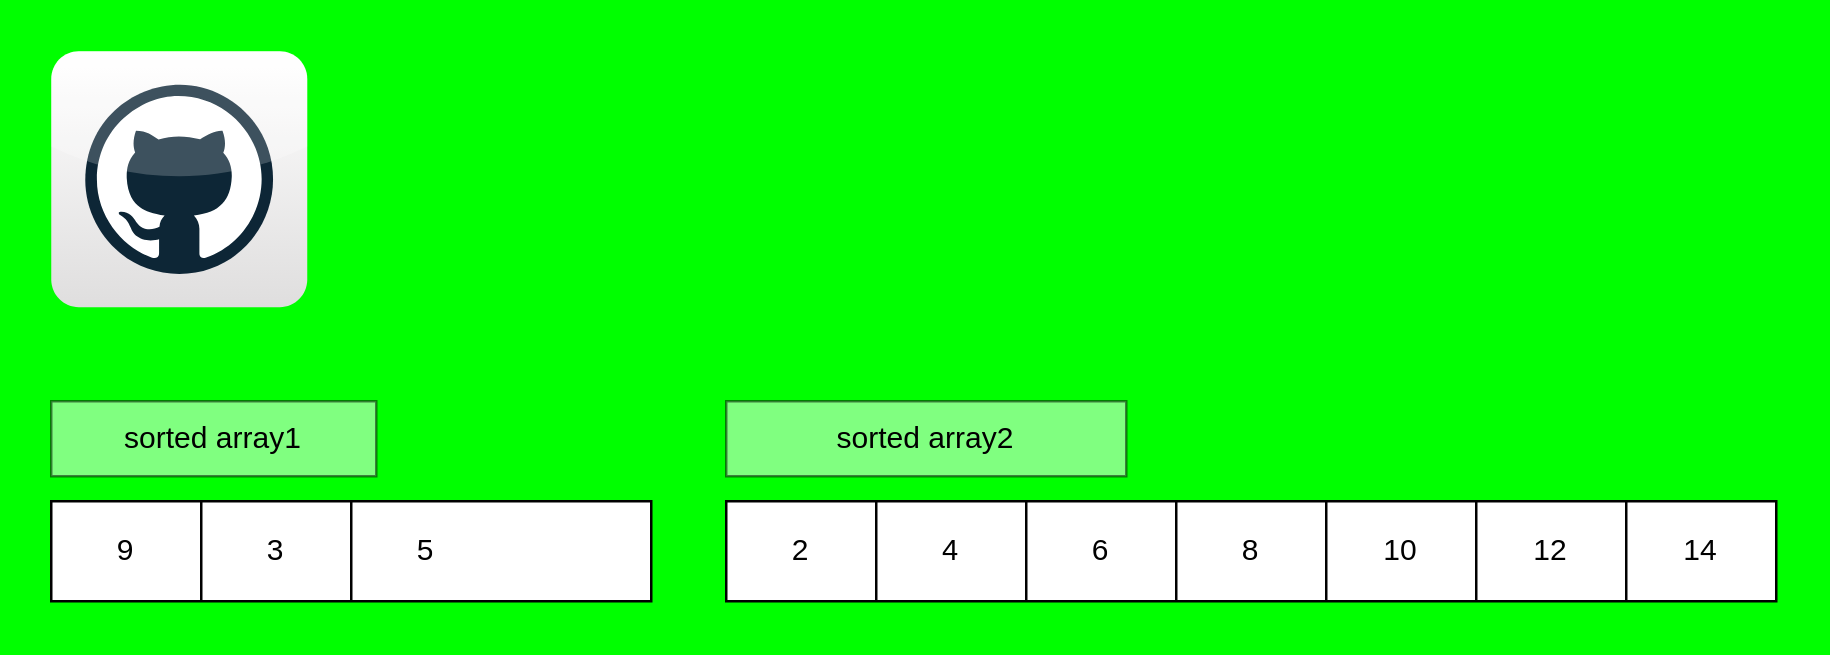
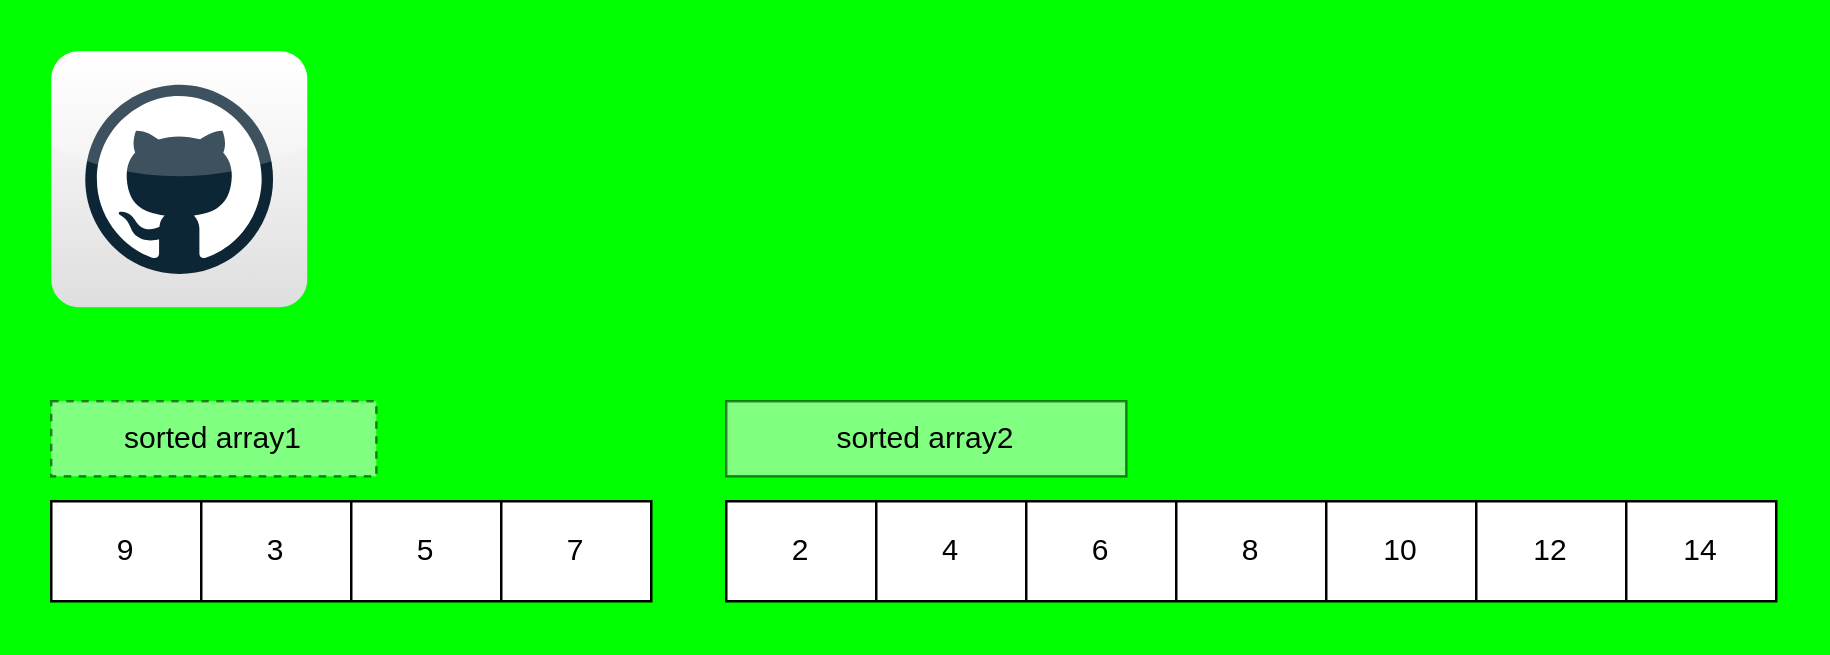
  <mxCell id="0" />
  <mxCell id="1" parent="0" />
  <mxCell id="2" value="" style="dashed=0;outlineConnect=0;html=1;align=center;labelPosition=center;verticalLabelPosition=bottom;verticalAlign=top;shape=mxgraph.webicons.github;gradientColor=#DFDEDE" parent="1" vertex="1"><mxGeometry x="20" y="20" width="102.4" height="102.4" as="geometry" /></mxCell>
  <mxCell id="3" value="" style="shape=table;startSize=0;container=1;collapsible=0;childLayout=tableLayout;" parent="1" vertex="1"><mxGeometry x="20" y="200" width="240" height="40" as="geometry" /></mxCell>
  <mxCell id="4" value="" style="shape=partialRectangle;collapsible=0;dropTarget=0;pointerEvents=0;fillColor=none;top=0;left=0;bottom=0;right=0;points=[[0,0.5],[1,0.5]];portConstraint=eastwest;" parent="3" vertex="1"><mxGeometry width="240" height="40" as="geometry" /></mxCell>
  <mxCell id="5" value="9" style="shape=partialRectangle;html=1;whiteSpace=wrap;connectable=0;overflow=hidden;fillColor=none;top=0;left=0;bottom=0;right=0;pointerEvents=1;" parent="4" vertex="1"><mxGeometry width="60" height="40" as="geometry" /></mxCell>
  <mxCell id="6" value="3" style="shape=partialRectangle;html=1;whiteSpace=wrap;connectable=0;overflow=hidden;fillColor=none;top=0;left=0;bottom=0;right=0;pointerEvents=1;" parent="4" vertex="1"><mxGeometry x="60" width="60" height="40" as="geometry" /></mxCell>
  <mxCell id="7" value="5" style="shape=partialRectangle;html=1;whiteSpace=wrap;connectable=0;overflow=hidden;fillColor=none;top=0;left=0;bottom=0;right=0;pointerEvents=1;" parent="4" vertex="1"><mxGeometry x="120" width="60" height="40" as="geometry" /></mxCell>
+ <mxCell id="8" value="7" style="shape=partialRectangle;html=1;whiteSpace=wrap;connectable=0;overflow=hidden;fillColor=none;top=0;left=0;bottom=0;right=0;pointerEvents=1;" parent="4" vertex="1"><mxGeometry x="180" width="60" height="40" as="geometry" /></mxCell>
  <mxCell id="9" value="" style="shape=table;startSize=0;container=1;collapsible=0;childLayout=tableLayout;" parent="1" vertex="1"><mxGeometry x="290" y="200" width="420" height="40" as="geometry" /></mxCell>
  <mxCell id="10" value="" style="shape=partialRectangle;collapsible=0;dropTarget=0;pointerEvents=0;fillColor=none;top=0;left=0;bottom=0;right=0;points=[[0,0.5],[1,0.5]];portConstraint=eastwest;" parent="9" vertex="1"><mxGeometry width="420" height="40" as="geometry" /></mxCell>
  <mxCell id="11" value="2" style="shape=partialRectangle;html=1;whiteSpace=wrap;connectable=0;overflow=hidden;fillColor=none;top=0;left=0;bottom=0;right=0;pointerEvents=1;" parent="10" vertex="1"><mxGeometry width="60" height="40" as="geometry" /></mxCell>
  <mxCell id="12" value="4" style="shape=partialRectangle;html=1;whiteSpace=wrap;connectable=0;overflow=hidden;fillColor=none;top=0;left=0;bottom=0;right=0;pointerEvents=1;" parent="10" vertex="1"><mxGeometry x="60" width="60" height="40" as="geometry" /></mxCell>
  <mxCell id="13" value="6" style="shape=partialRectangle;html=1;whiteSpace=wrap;connectable=0;overflow=hidden;fillColor=none;top=0;left=0;bottom=0;right=0;pointerEvents=1;" parent="10" vertex="1"><mxGeometry x="120" width="60" height="40" as="geometry" /></mxCell>
  <mxCell id="14" value="8" style="shape=partialRectangle;html=1;whiteSpace=wrap;connectable=0;overflow=hidden;fillColor=none;top=0;left=0;bottom=0;right=0;pointerEvents=1;" parent="10" vertex="1"><mxGeometry x="180" width="60" height="40" as="geometry" /></mxCell>
  <mxCell id="15" value="10" style="shape=partialRectangle;html=1;whiteSpace=wrap;connectable=0;overflow=hidden;fillColor=none;top=0;left=0;bottom=0;right=0;pointerEvents=1;" parent="10" vertex="1"><mxGeometry x="240" width="60" height="40" as="geometry" /></mxCell>
  <mxCell id="16" value="12" style="shape=partialRectangle;html=1;whiteSpace=wrap;connectable=0;overflow=hidden;fillColor=none;top=0;left=0;bottom=0;right=0;pointerEvents=1;" parent="10" vertex="1"><mxGeometry x="300" width="60" height="40" as="geometry" /></mxCell>
  <mxCell id="17" value="14" style="shape=partialRectangle;html=1;whiteSpace=wrap;connectable=0;overflow=hidden;fillColor=none;top=0;left=0;bottom=0;right=0;pointerEvents=1;" parent="10" vertex="1"><mxGeometry x="360" width="60" height="40" as="geometry" /></mxCell>
- <mxCell id="18" value="sorted array1" style="whiteSpace=wrap;html=1;strokeWidth=1;opacity=50;" parent="1" vertex="1"><mxGeometry x="20" y="160" width="130" height="30" as="geometry" /></mxCell>
+ <mxCell id="18" value="sorted array1" style="whiteSpace=wrap;html=1;strokeWidth=1;opacity=50;dashed=1;" parent="1" vertex="1"><mxGeometry x="20" y="160" width="130" height="30" as="geometry" /></mxCell>
  <mxCell id="19" value="sorted array2" style="whiteSpace=wrap;html=1;strokeWidth=1;opacity=50;" parent="1" vertex="1"><mxGeometry x="290" y="160" width="160" height="30" as="geometry" /></mxCell>
